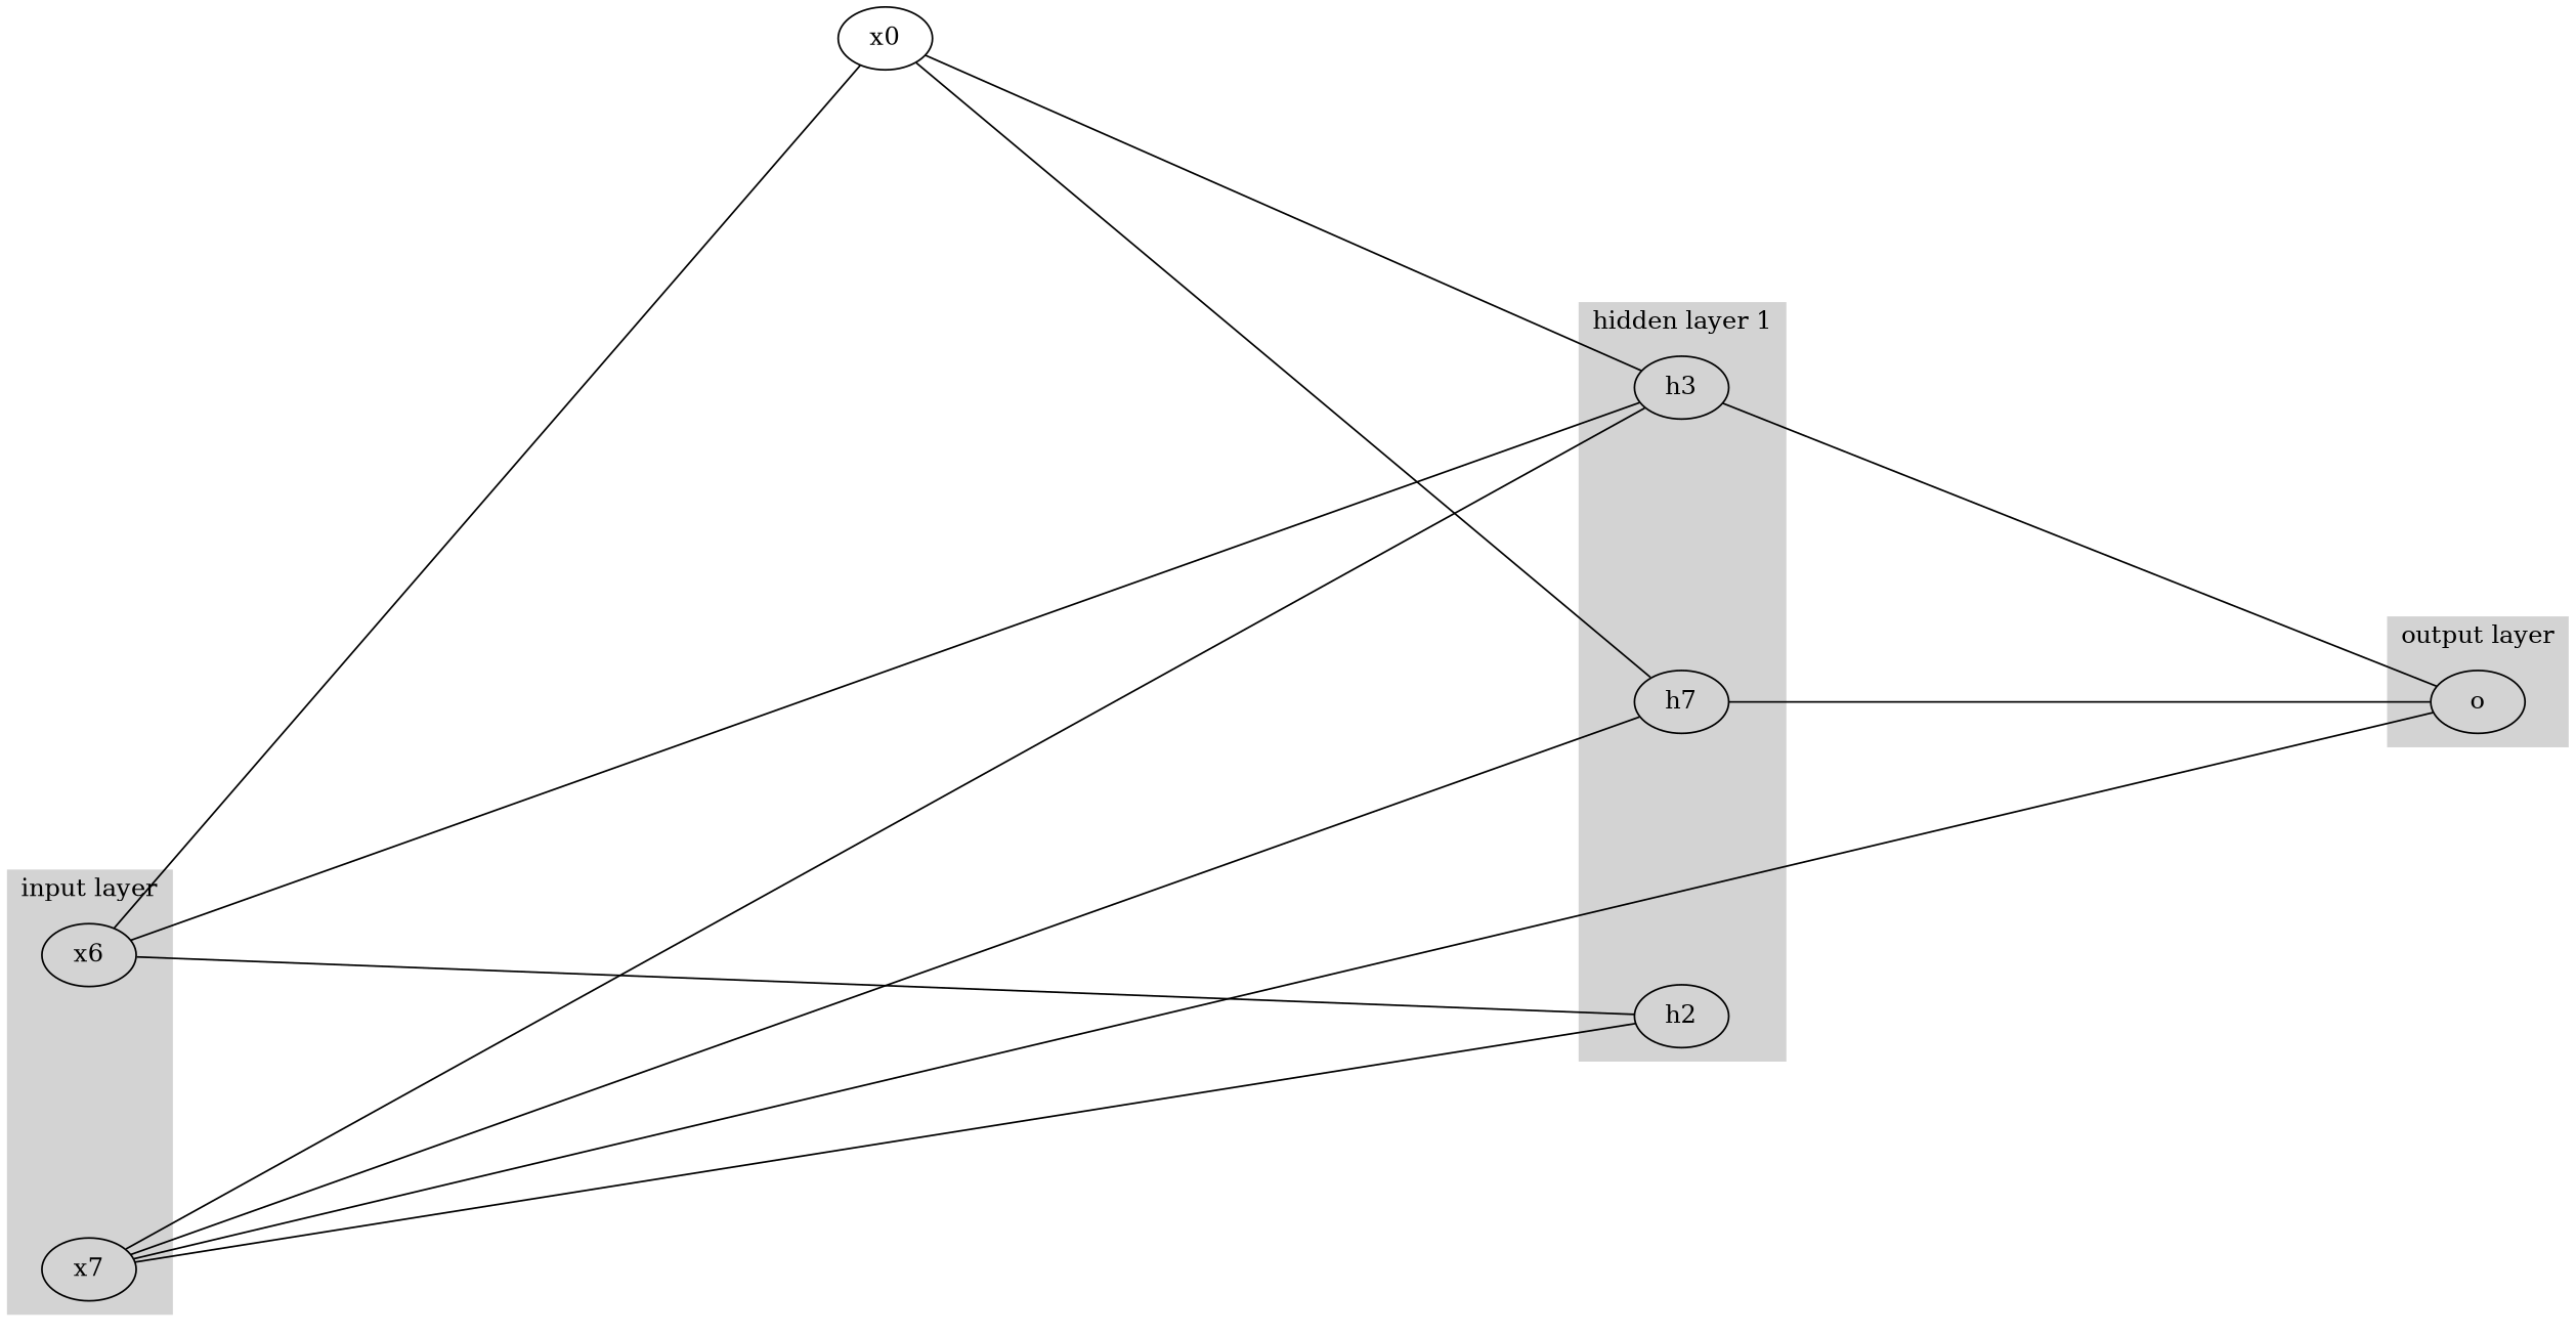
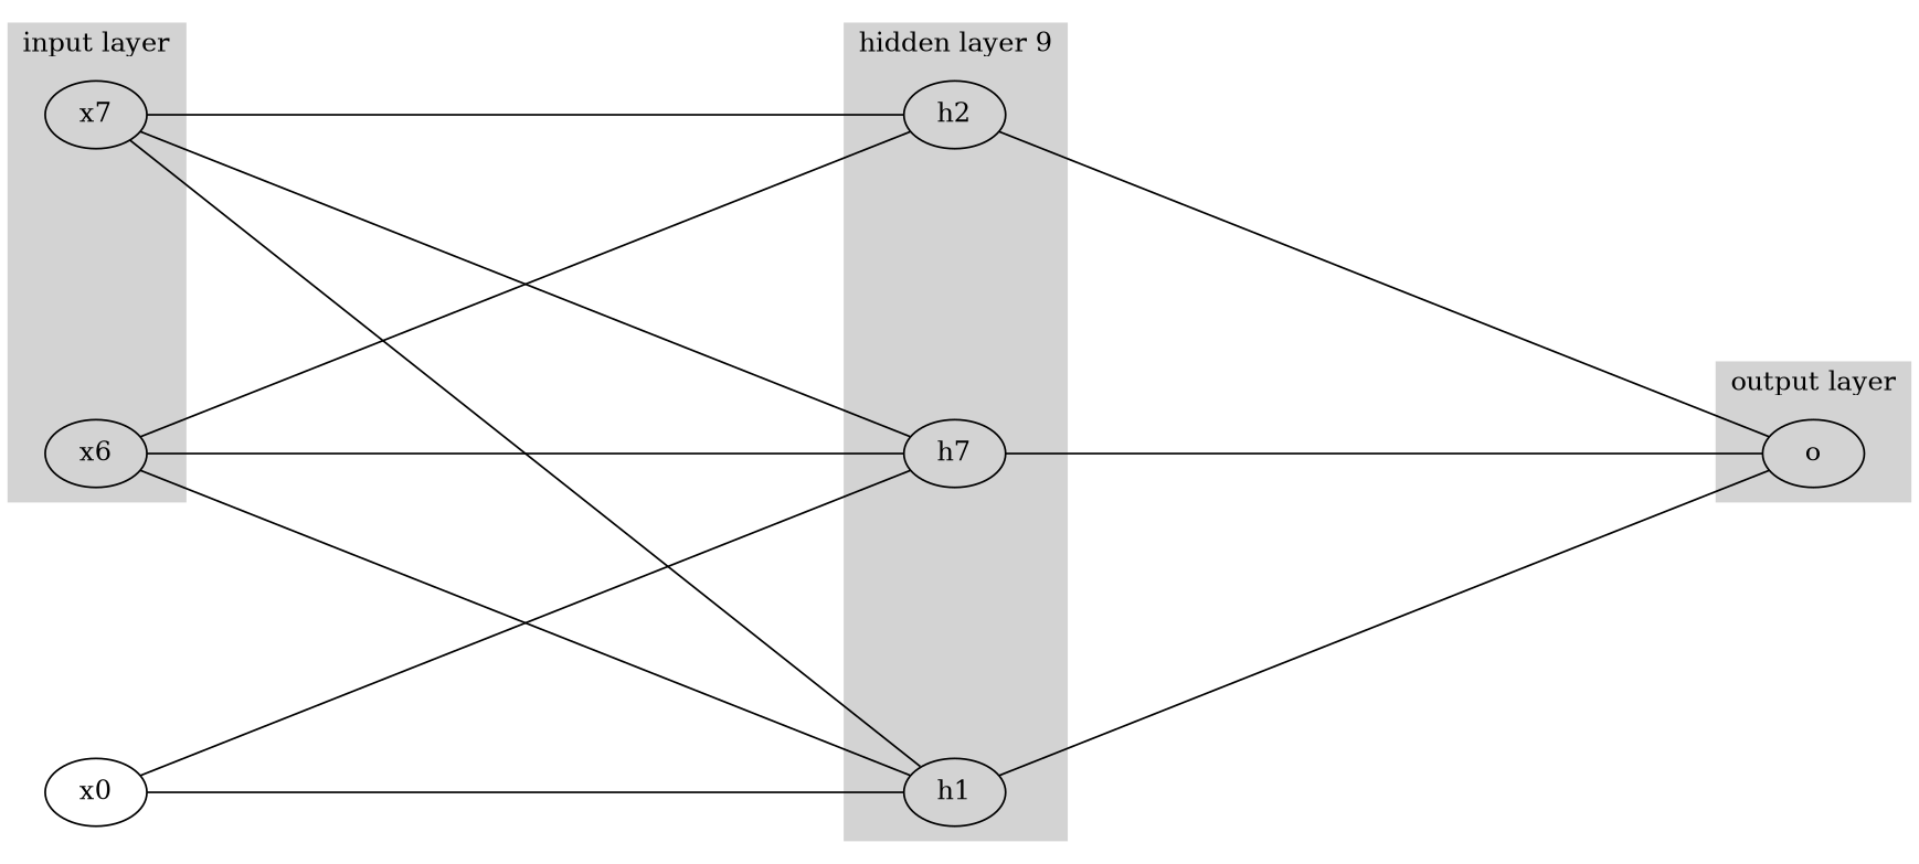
  graph {
    nodesep="2 equally"
    rankdir=LR
    ranksep="5 equally"
    splines=line
    n1 [label=x7]
    n2 [label=x6]
    n3 [label=h7]
    h2
-   h1 [label=h3]
+   h1
    o
    x0
    subgraph cluster_1 {
      label="input layer"
      peripheries=0
      style=filled
      n1
      n2
    }
    subgraph cluster_2 {
-     label="hidden layer 1"
+     label="hidden layer 9"
      peripheries=0
      style=filled
      n3
      h2
      h1
    }
    subgraph cluster_3 {
      label="output layer"
      peripheries=0
      style=filled
      o
    }
    n1 -- n3
    n1 -- h2
    n1 -- h1
-   n2 -- x0
+   n2 -- n3
    n2 -- h2
    n2 -- h1
    n3 -- o
-   n1 -- o
+   h2 -- o
    h1 -- o
    x0 -- n3
    x0 -- h1
  }
